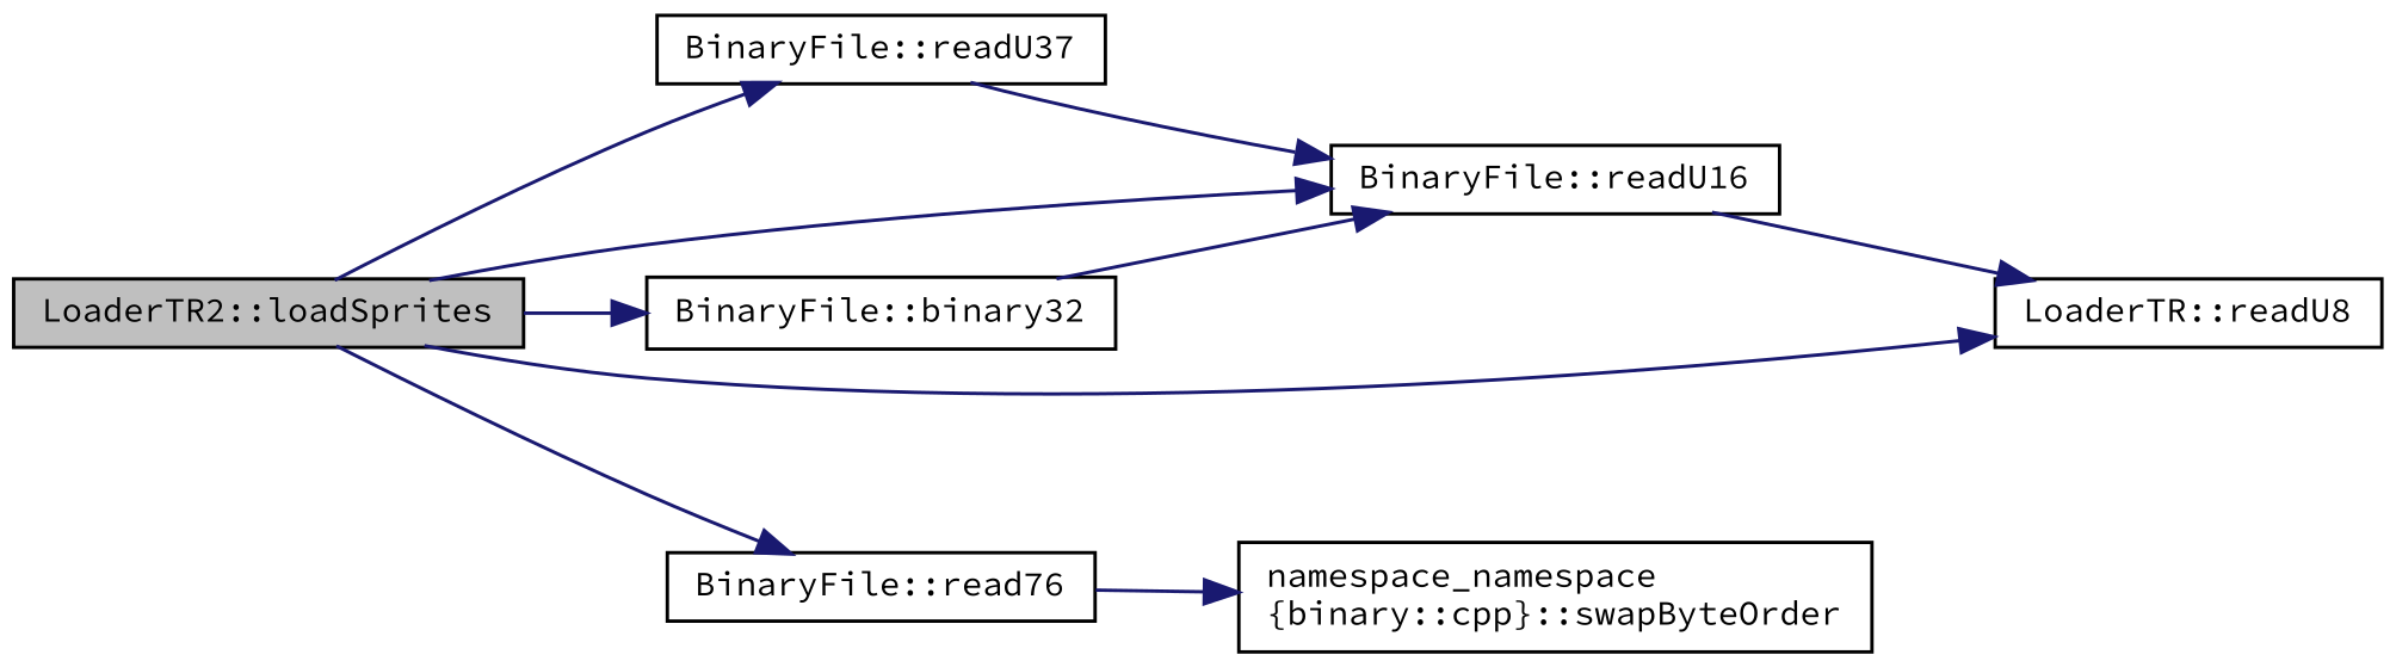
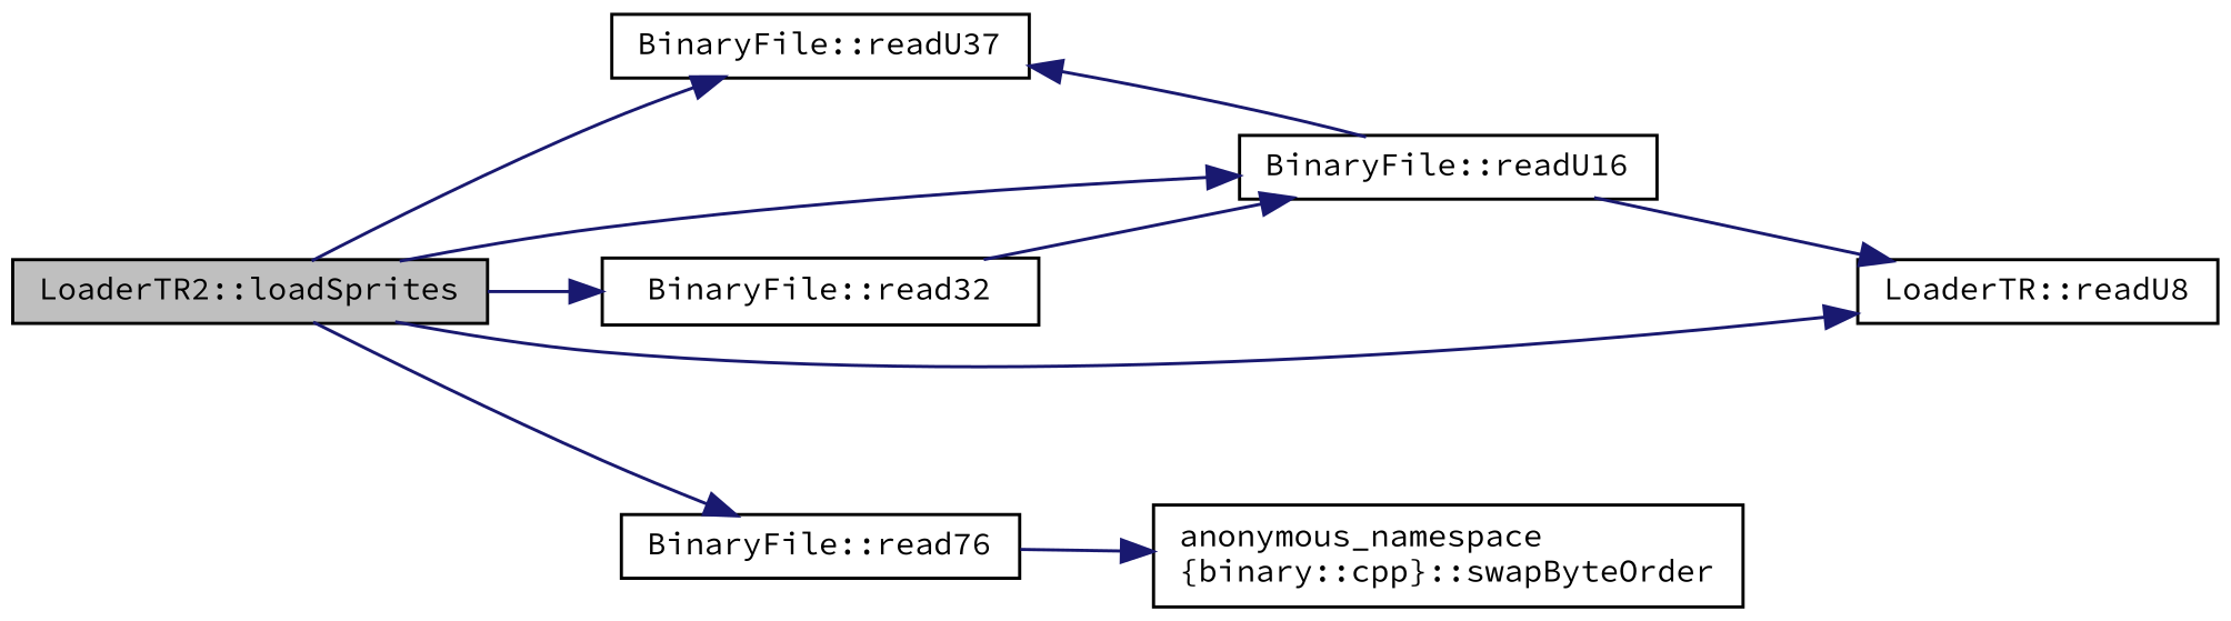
  digraph {
    fontname="Source Code Pro"
    rankdir=LR
    node [color=black fillcolor=white fontname="Source Code Pro" fontsize=10 shape=record style=filled]
    edge [color=midnightblue fontname="Source Code Pro" fontsize=10 labelfontname=Helvetica labelfontsize=10 style=solid]
    n1 [fillcolor=grey75 fontcolor=black height=0.2 label="LoaderTR2::loadSprites" width=0.4]
    n2 [height=0.2 label="BinaryFile::readU37" width=0.4]
    n3 [height=0.2 label="BinaryFile::readU16" width=0.4]
    n4 [height=0.2 label="LoaderTR::readU8" width=0.4]
    n5 [height=0.2 label="BinaryFile::read76" width=0.4]
-   n6 [height=0.2 label="BinaryFile::binary32" width=0.4]
-   n7 [height=0.2 label="namespace_namespace\l\{binary::cpp\}::swapByteOrder" width=0.4]
+   n6 [height=0.2 label="BinaryFile::read32" width=0.4]
+   n7 [height=0.2 label="anonymous_namespace\l\{binary::cpp\}::swapByteOrder" width=0.4]
    n1 -> n2
    n1 -> n3
    n1 -> n4
    n1 -> n5
    n1 -> n6
-   n2 -> n3
+   n3 -> n2
    n3 -> n4
    n5 -> n7
    n6 -> n3
  }
